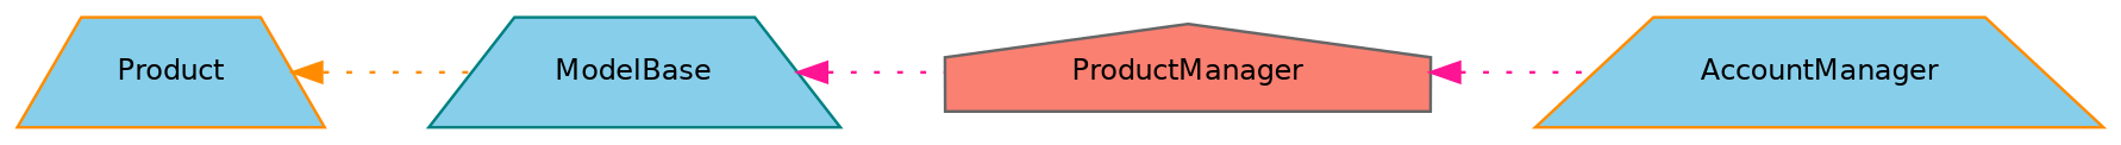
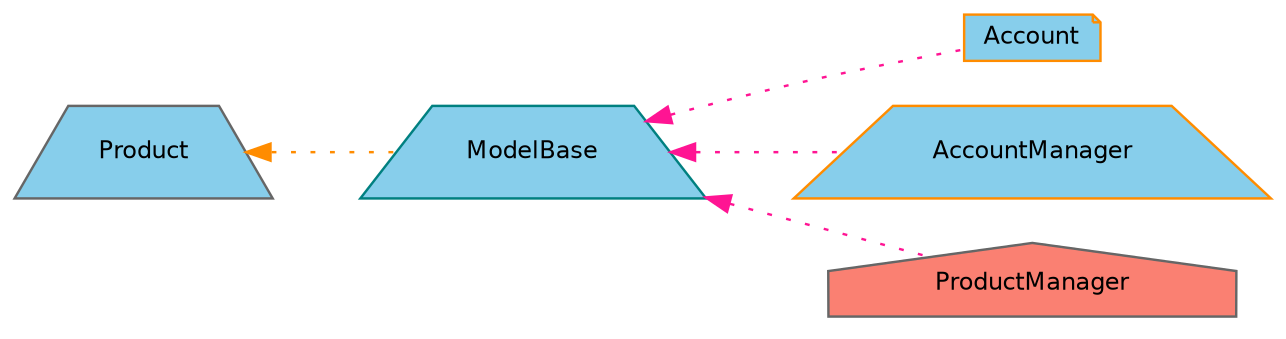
  digraph {
    rankdir=LR
    node [color=darkorange fillcolor=skyblue fontname=Helvetica fontsize=10 shape=trapezium style=filled]
    edge [color=deeppink dir=back fontname=Helvetica fontsize=10 labelfontname=Helvetica labelfontsize=10 style=dotted]
    n1 [color=teal height=0.2 label=ModelBase width=0.4]
+   n2 [height=0.2 label=Account shape=note width=0.4]
    n3 [height=0.2 label=AccountManager width=0.4]
    n4 [color=gray40 fillcolor=salmon height=0.2 label=ProductManager shape=house width=0.4]
-   n5 [height=0.2 label=Product width=0.4]
-   n4 -> n3
+   n5 [color=gray40 height=0.2 label=Product width=0.4]
+   n1 -> n2
+   n1 -> n3
    n1 -> n4
    n5 -> n1 [color=darkorange]
  }
